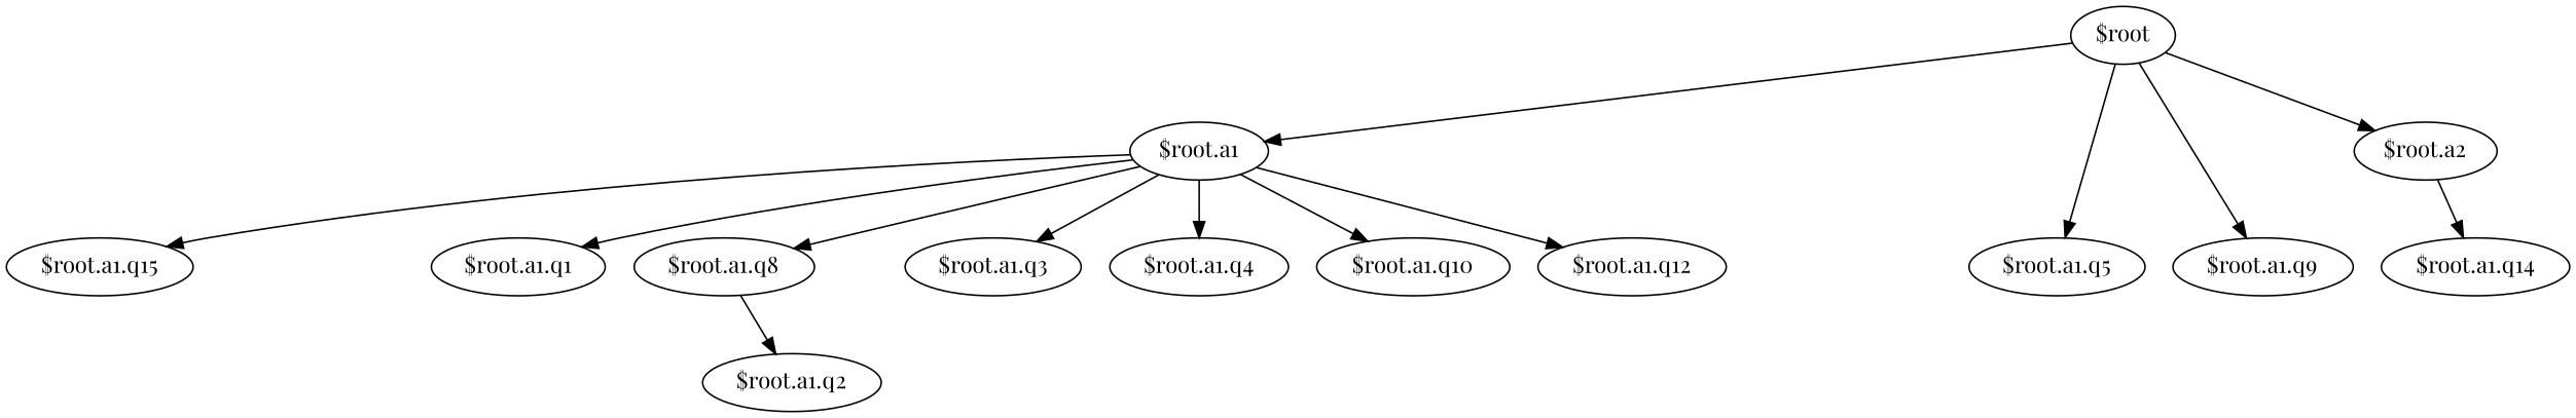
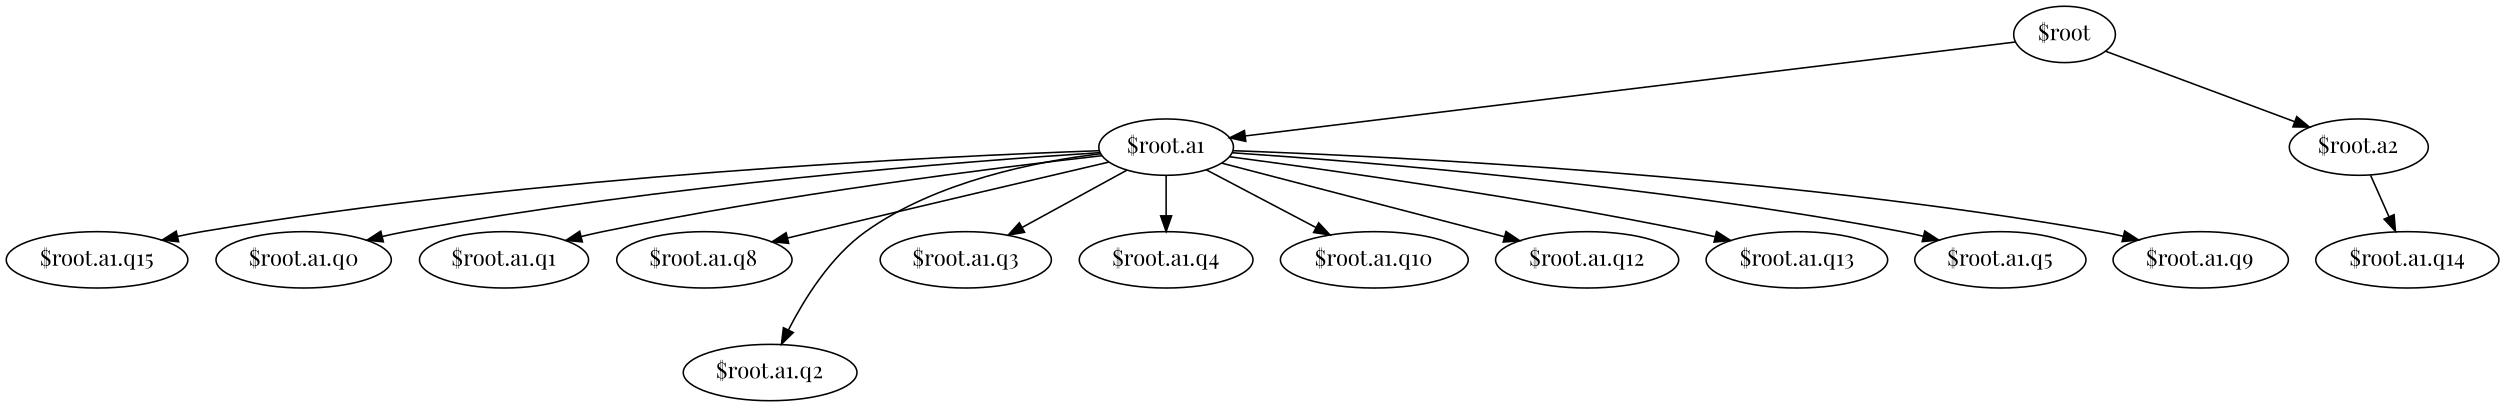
  digraph {
    fontname="Playfair Display"
    node [fontname="Playfair Display"]
    edge [fontname="Playfair Display"]
    "$root"
    "$root.a1"
    "$root.a2"
+   "$root.a1.q0"
    "$root.a1.q1"
    "$root.a1.q2"
    "$root.a1.q3"
    "$root.a1.q4"
    "$root.a1.q5"
    "$root.a1.q8"
    "$root.a1.q9"
    "$root.a1.q10"
    "$root.a1.q12"
+   "$root.a1.q13"
    "$root.a1.q15"
    "$root.a1.q14"
    "$root" -> "$root.a1"
    "$root" -> "$root.a2"
+   "$root.a1" -> "$root.a1.q0"
    "$root.a1" -> "$root.a1.q1"
-   "$root.a1.q8" -> "$root.a1.q2"
+   "$root.a1" -> "$root.a1.q2"
    "$root.a1" -> "$root.a1.q3"
    "$root.a1" -> "$root.a1.q4"
-   "$root" -> "$root.a1.q5"
+   "$root.a1" -> "$root.a1.q5"
    "$root.a1" -> "$root.a1.q8"
-   "$root" -> "$root.a1.q9"
+   "$root.a1" -> "$root.a1.q9"
    "$root.a1" -> "$root.a1.q10"
    "$root.a1" -> "$root.a1.q12"
+   "$root.a1" -> "$root.a1.q13"
    "$root.a1" -> "$root.a1.q15"
    "$root.a2" -> "$root.a1.q14"
  }
